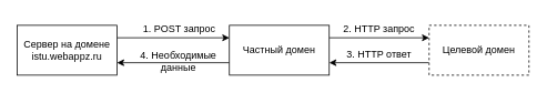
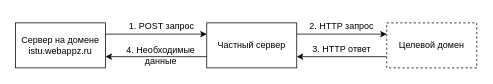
  <mxCell id="0" />
  <mxCell id="1" parent="0" />
  <mxCell id="2" style="edgeStyle=orthogonalEdgeStyle;rounded=0;orthogonalLoop=1;jettySize=auto;html=1;exitX=1;exitY=0.25;exitDx=0;exitDy=0;entryX=0;entryY=0.25;entryDx=0;entryDy=0;" edge="1" parent="1" source="3" target="6"><mxGeometry relative="1" as="geometry" /></mxCell>
  <mxCell id="3" value="Сервер на домене istu.webappz.ru" style="rounded=0;whiteSpace=wrap;html=1;" vertex="1" parent="1"><mxGeometry x="20" y="30" width="120" height="60" as="geometry" /></mxCell>
  <mxCell id="4" style="edgeStyle=orthogonalEdgeStyle;rounded=0;orthogonalLoop=1;jettySize=auto;html=1;exitX=1;exitY=0.25;exitDx=0;exitDy=0;entryX=0;entryY=0.25;entryDx=0;entryDy=0;" edge="1" parent="1" source="6" target="8"><mxGeometry relative="1" as="geometry" /></mxCell>
  <mxCell id="5" style="edgeStyle=orthogonalEdgeStyle;rounded=0;orthogonalLoop=1;jettySize=auto;html=1;exitX=0;exitY=0.75;exitDx=0;exitDy=0;entryX=1;entryY=0.75;entryDx=0;entryDy=0;" edge="1" parent="1" source="6" target="3"><mxGeometry relative="1" as="geometry" /></mxCell>
- <mxCell id="6" value="Частный домен" style="rounded=0;whiteSpace=wrap;html=1;" vertex="1" parent="1"><mxGeometry x="275" y="30" width="120" height="60" as="geometry" /></mxCell>
+ <mxCell id="6" value="Частный сервер" style="rounded=0;whiteSpace=wrap;html=1;" vertex="1" parent="1"><mxGeometry x="275" y="30" width="120" height="60" as="geometry" /></mxCell>
  <mxCell id="7" style="edgeStyle=orthogonalEdgeStyle;rounded=0;orthogonalLoop=1;jettySize=auto;html=1;exitX=0;exitY=0.75;exitDx=0;exitDy=0;entryX=1;entryY=0.75;entryDx=0;entryDy=0;" edge="1" parent="1" source="8" target="6"><mxGeometry relative="1" as="geometry" /></mxCell>
  <mxCell id="8" value="Целевой домен" style="rounded=0;whiteSpace=wrap;html=1;dashed=1;" vertex="1" parent="1"><mxGeometry x="515" y="30" width="120" height="60" as="geometry" /></mxCell>
  <mxCell id="9" value="1. POST запрос" style="text;html=1;strokeColor=none;fillColor=none;align=center;verticalAlign=middle;whiteSpace=wrap;rounded=0;rotation=0;" vertex="1" parent="1"><mxGeometry x="165" y="20" width="100" height="30" as="geometry" /></mxCell>
  <mxCell id="10" value="2. HTTP запрос" style="text;html=1;strokeColor=none;fillColor=none;align=center;verticalAlign=middle;whiteSpace=wrap;rounded=0;rotation=0;" vertex="1" parent="1"><mxGeometry x="405" y="20" width="100" height="30" as="geometry" /></mxCell>
  <mxCell id="11" value="3. HTTP ответ" style="text;html=1;strokeColor=none;fillColor=none;align=center;verticalAlign=middle;whiteSpace=wrap;rounded=0;rotation=0;" vertex="1" parent="1"><mxGeometry x="405" y="50" width="100" height="30" as="geometry" /></mxCell>
  <mxCell id="12" value="4. Необходимые данные" style="text;html=1;strokeColor=none;fillColor=none;align=center;verticalAlign=middle;whiteSpace=wrap;rounded=0;rotation=0;" vertex="1" parent="1"><mxGeometry x="164" y="58" width="100" height="30" as="geometry" /></mxCell>
